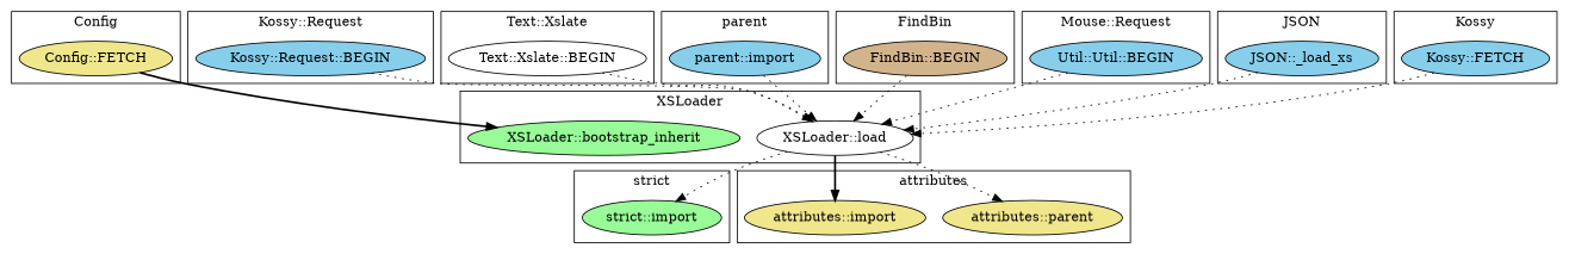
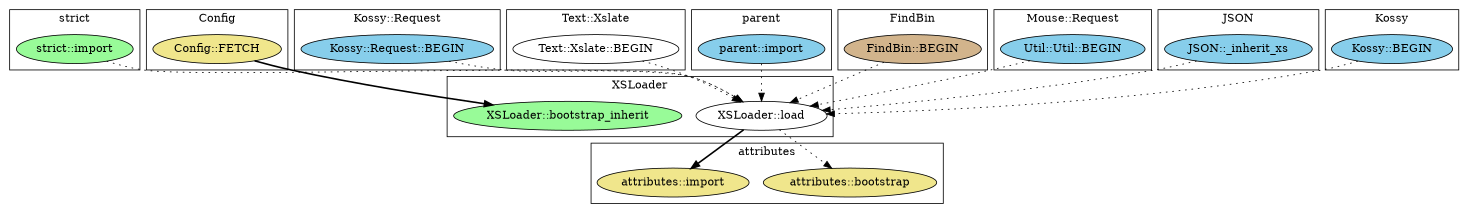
  digraph {
    node [fillcolor=skyblue style=filled]
    edge [style=dotted]
    "strict::import" [fillcolor=palegreen]
    "Config::FETCH" [fillcolor=khaki]
-   "attributes::bootstrap" [fillcolor=khaki label="attributes::parent"]
+   "attributes::bootstrap" [fillcolor=khaki]
    "attributes::import" [fillcolor=khaki]
    "Kossy::Request::BEGIN"
    "XSLoader::load" [fillcolor=white]
    "XSLoader::bootstrap_inherit" [fillcolor=palegreen]
    "Text::Xslate::BEGIN" [fillcolor=white]
    "parent::import"
    "FindBin::BEGIN" [fillcolor=tan]
    n11 [label="Util::Util::BEGIN"]
-   "JSON::_load_xs"
-   "Kossy::BEGIN" [label="Kossy::FETCH"]
+   "JSON::_load_xs" [label="JSON::_inherit_xs"]
+   "Kossy::BEGIN"
    subgraph cluster_1 {
      label="strict"
      "strict::import"
    }
    subgraph cluster_2 {
      label=Config
      "Config::FETCH"
    }
    subgraph cluster_3 {
      label=attributes
      "attributes::bootstrap"
      "attributes::import"
    }
    subgraph cluster_4 {
      label="Kossy::Request"
      "Kossy::Request::BEGIN"
    }
    subgraph cluster_5 {
      label=XSLoader
      "XSLoader::load"
      "XSLoader::bootstrap_inherit"
    }
    subgraph cluster_6 {
      label="Text::Xslate"
      "Text::Xslate::BEGIN"
    }
    subgraph cluster_7 {
      label=parent
      "parent::import"
    }
    subgraph cluster_8 {
      label=FindBin
      "FindBin::BEGIN"
    }
    subgraph cluster_9 {
      label="Mouse::Request"
      n11
    }
    subgraph cluster_10 {
      label=JSON
      "JSON::_load_xs"
    }
    subgraph cluster_11 {
      label=Kossy
      "Kossy::BEGIN"
    }
    "Config::FETCH" -> "XSLoader::bootstrap_inherit" [style=bold]
    "Kossy::Request::BEGIN" -> "XSLoader::load"
-   "XSLoader::load" -> "strict::import"
+   "strict::import" -> "XSLoader::load"
    "XSLoader::load" -> "attributes::bootstrap"
    "XSLoader::load" -> "attributes::import" [style=bold]
    "Text::Xslate::BEGIN" -> "XSLoader::load"
    "parent::import" -> "XSLoader::load"
    "FindBin::BEGIN" -> "XSLoader::load"
    n11 -> "XSLoader::load"
    "JSON::_load_xs" -> "XSLoader::load"
    "Kossy::BEGIN" -> "XSLoader::load"
  }
